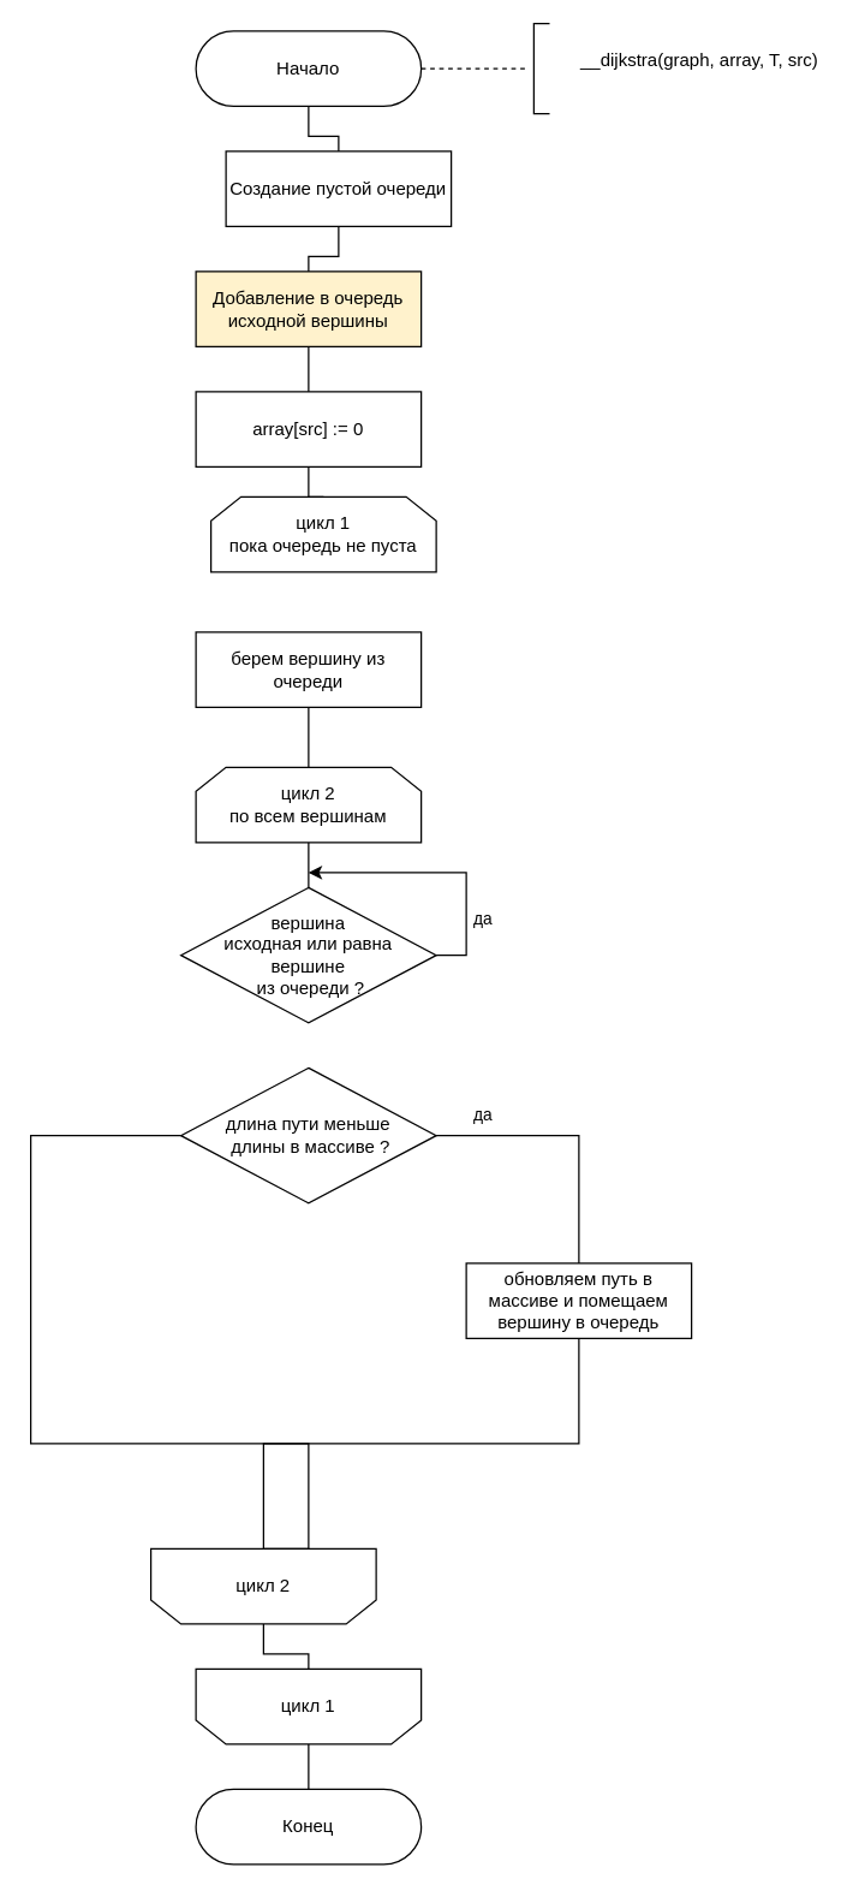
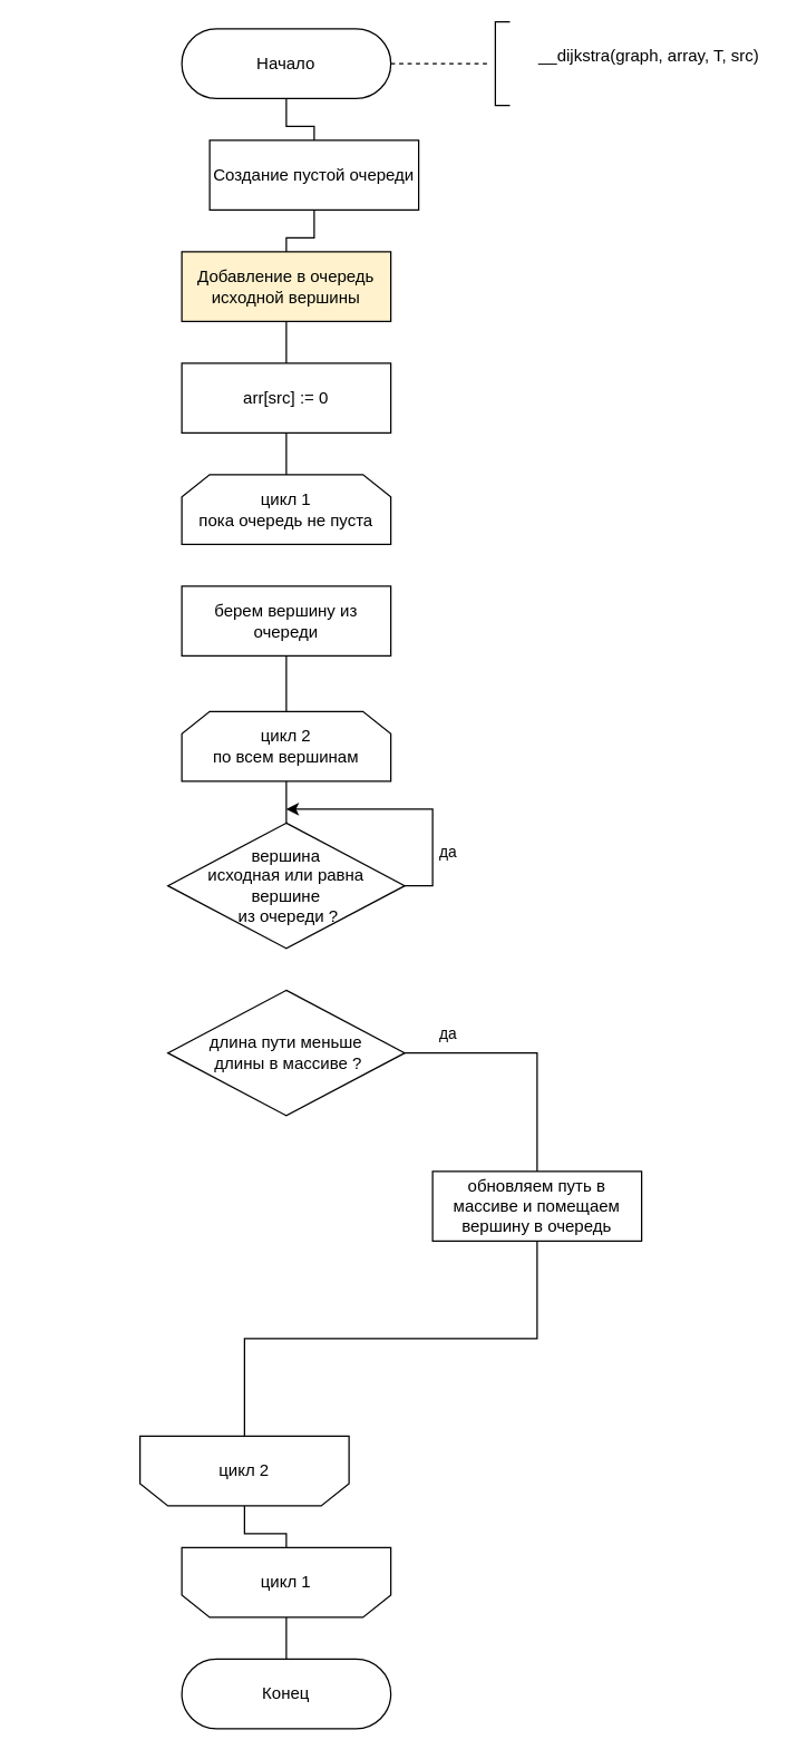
  <mxCell id="0" />
  <mxCell id="1" parent="0" />
  <mxCell id="2" value="" style="edgeStyle=orthogonalEdgeStyle;rounded=0;orthogonalLoop=1;jettySize=auto;html=1;endArrow=none;endFill=0;" edge="1" parent="1" source="3" target="5"><mxGeometry relative="1" as="geometry" /></mxCell>
  <mxCell id="3" value="Начало" style="rounded=1;whiteSpace=wrap;html=1;arcSize=50;" vertex="1" parent="1"><mxGeometry x="130" y="20" width="150" height="50" as="geometry" /></mxCell>
  <mxCell id="4" value="" style="edgeStyle=orthogonalEdgeStyle;rounded=0;orthogonalLoop=1;jettySize=auto;html=1;endArrow=none;endFill=0;" edge="1" parent="1" source="5" target="7"><mxGeometry relative="1" as="geometry" /></mxCell>
  <mxCell id="5" value="Создание пустой очереди" style="rounded=0;whiteSpace=wrap;html=1;" vertex="1" parent="1"><mxGeometry x="150" y="100" width="150" height="50" as="geometry" /></mxCell>
  <mxCell id="6" value="" style="edgeStyle=orthogonalEdgeStyle;rounded=0;orthogonalLoop=1;jettySize=auto;html=1;endArrow=none;endFill=0;" edge="1" parent="1" source="7" target="12"><mxGeometry relative="1" as="geometry" /></mxCell>
  <mxCell id="7" value="Добавление в очередь исходной вершины" style="rounded=0;whiteSpace=wrap;html=1;fillColor=#fff2cc;" vertex="1" parent="1"><mxGeometry x="130" y="180" width="150" height="50" as="geometry" /></mxCell>
  <mxCell id="8" value="" style="endArrow=none;dashed=1;html=1;rounded=0;exitX=1;exitY=0.5;exitDx=0;exitDy=0;" edge="1" parent="1" source="3"><mxGeometry width="50" height="50" relative="1" as="geometry"><mxPoint x="400" y="110" as="sourcePoint" /><mxPoint x="350" y="45" as="targetPoint" /></mxGeometry></mxCell>
  <mxCell id="9" value="" style="shape=partialRectangle;whiteSpace=wrap;html=1;bottom=1;right=1;left=1;top=0;fillColor=none;routingCenterX=-0.5;rotation=90;" vertex="1" parent="1"><mxGeometry x="330" y="40" width="60" height="10" as="geometry" /></mxCell>
  <mxCell id="10" value="__dijkstra(graph, array, T, src)" style="text;html=1;align=center;verticalAlign=middle;resizable=0;points=[];autosize=1;strokeColor=none;fillColor=none;" vertex="1" parent="1"><mxGeometry x="380" y="30" width="170" height="20" as="geometry" /></mxCell>
  <mxCell id="11" value="" style="edgeStyle=orthogonalEdgeStyle;rounded=0;orthogonalLoop=1;jettySize=auto;html=1;endArrow=none;endFill=0;" edge="1" parent="1" source="12" target="13"><mxGeometry relative="1" as="geometry" /></mxCell>
- <mxCell id="12" value="array[src] := 0" style="rounded=0;whiteSpace=wrap;html=1;" vertex="1" parent="1"><mxGeometry x="130" y="260" width="150" height="50" as="geometry" /></mxCell>
- <mxCell id="13" value="цикл 1&lt;br&gt;пока очередь не пуста" style="shape=loopLimit;whiteSpace=wrap;html=1;" vertex="1" parent="1"><mxGeometry x="140" y="330" width="150" height="50" as="geometry" /></mxCell>
+ <mxCell id="12" value="arr[src] := 0" style="rounded=0;whiteSpace=wrap;html=1;" vertex="1" parent="1"><mxGeometry x="130" y="260" width="150" height="50" as="geometry" /></mxCell>
+ <mxCell id="13" value="цикл 1&lt;br&gt;пока очередь не пуста" style="shape=loopLimit;whiteSpace=wrap;html=1;" vertex="1" parent="1"><mxGeometry x="130" y="340" width="150" height="50" as="geometry" /></mxCell>
  <mxCell id="14" value="" style="edgeStyle=orthogonalEdgeStyle;rounded=0;orthogonalLoop=1;jettySize=auto;html=1;endArrow=none;endFill=0;" edge="1" parent="1" source="15" target="31"><mxGeometry relative="1" as="geometry" /></mxCell>
  <mxCell id="15" value="цикл 2" style="shape=loopLimit;whiteSpace=wrap;html=1;flipH=0;flipV=1;" vertex="1" parent="1"><mxGeometry x="100" y="1030" width="150" height="50" as="geometry" /></mxCell>
  <mxCell id="16" value="" style="edgeStyle=orthogonalEdgeStyle;rounded=0;orthogonalLoop=1;jettySize=auto;html=1;endArrow=none;endFill=0;" edge="1" parent="1" source="17" target="19"><mxGeometry relative="1" as="geometry" /></mxCell>
  <mxCell id="17" value="берем вершину из очереди" style="rounded=0;whiteSpace=wrap;html=1;" vertex="1" parent="1"><mxGeometry x="130" y="420" width="150" height="50" as="geometry" /></mxCell>
  <mxCell id="18" value="" style="edgeStyle=orthogonalEdgeStyle;rounded=0;orthogonalLoop=1;jettySize=auto;html=1;endArrow=none;endFill=0;" edge="1" parent="1" source="19" target="22"><mxGeometry relative="1" as="geometry" /></mxCell>
  <mxCell id="19" value="цикл 2&lt;br&gt;по всем вершинам" style="shape=loopLimit;whiteSpace=wrap;html=1;" vertex="1" parent="1"><mxGeometry x="130" y="510" width="150" height="50" as="geometry" /></mxCell>
  <mxCell id="20" style="edgeStyle=orthogonalEdgeStyle;rounded=0;orthogonalLoop=1;jettySize=auto;html=1;endArrow=classic;endFill=1;exitX=1;exitY=0.5;exitDx=0;exitDy=0;" edge="1" parent="1" source="22"><mxGeometry relative="1" as="geometry"><mxPoint x="205" y="580" as="targetPoint" /><Array as="points"><mxPoint x="310" y="635" /><mxPoint x="310" y="580" /></Array></mxGeometry></mxCell>
  <mxCell id="21" value="да" style="edgeLabel;html=1;align=center;verticalAlign=middle;resizable=0;points=[];" vertex="1" connectable="0" parent="20"><mxGeometry x="-0.589" y="4" relative="1" as="geometry"><mxPoint x="14" y="-8" as="offset" /></mxGeometry></mxCell>
  <mxCell id="22" value="вершина &lt;br&gt;исходная или равна &lt;br&gt;вершине&lt;br&gt;&amp;nbsp;из очереди ?" style="rhombus;whiteSpace=wrap;html=1;" vertex="1" parent="1"><mxGeometry x="120" y="590" width="170" height="90" as="geometry" /></mxCell>
  <mxCell id="23" style="edgeStyle=orthogonalEdgeStyle;rounded=0;orthogonalLoop=1;jettySize=auto;html=1;entryX=0.5;entryY=0;entryDx=0;entryDy=0;endArrow=none;endFill=0;" edge="1" parent="1" source="26" target="28"><mxGeometry relative="1" as="geometry" /></mxCell>
  <mxCell id="24" value="да" style="edgeLabel;html=1;align=center;verticalAlign=middle;resizable=0;points=[];" vertex="1" connectable="0" parent="23"><mxGeometry x="-0.189" y="1" relative="1" as="geometry"><mxPoint x="-43" y="-14" as="offset" /></mxGeometry></mxCell>
- <mxCell id="25" style="edgeStyle=orthogonalEdgeStyle;rounded=0;orthogonalLoop=1;jettySize=auto;html=1;exitX=0;exitY=0.5;exitDx=0;exitDy=0;entryX=0.5;entryY=0;entryDx=0;entryDy=0;endArrow=none;endFill=0;" edge="1" parent="1" source="26" target="15"><mxGeometry relative="1" as="geometry"><Array as="points"><mxPoint x="20" y="755" /><mxPoint x="20" y="960" /><mxPoint x="205" y="960" /></Array></mxGeometry></mxCell>
  <mxCell id="26" value="длина пути меньше&lt;br&gt;&amp;nbsp;длины в массиве ?" style="rhombus;whiteSpace=wrap;html=1;" vertex="1" parent="1"><mxGeometry x="120" y="710" width="170" height="90" as="geometry" /></mxCell>
  <mxCell id="27" style="edgeStyle=orthogonalEdgeStyle;rounded=0;orthogonalLoop=1;jettySize=auto;html=1;entryX=0.5;entryY=0;entryDx=0;entryDy=0;endArrow=none;endFill=0;exitX=0.5;exitY=1;exitDx=0;exitDy=0;" edge="1" parent="1" source="28" target="15"><mxGeometry relative="1" as="geometry" /></mxCell>
  <mxCell id="28" value="обновляем путь в массиве и помещаем вершину в очередь" style="rounded=0;whiteSpace=wrap;html=1;" vertex="1" parent="1"><mxGeometry x="310" y="840" width="150" height="50" as="geometry" /></mxCell>
  <mxCell id="29" value="Конец" style="rounded=1;whiteSpace=wrap;html=1;arcSize=50;" vertex="1" parent="1"><mxGeometry x="130" y="1190" width="150" height="50" as="geometry" /></mxCell>
  <mxCell id="30" value="" style="edgeStyle=orthogonalEdgeStyle;rounded=0;orthogonalLoop=1;jettySize=auto;html=1;endArrow=none;endFill=0;" edge="1" parent="1" source="31" target="29"><mxGeometry relative="1" as="geometry" /></mxCell>
  <mxCell id="31" value="цикл 1&lt;br&gt;" style="shape=loopLimit;whiteSpace=wrap;html=1;flipH=0;flipV=1;" vertex="1" parent="1"><mxGeometry x="130" y="1110" width="150" height="50" as="geometry" /></mxCell>
